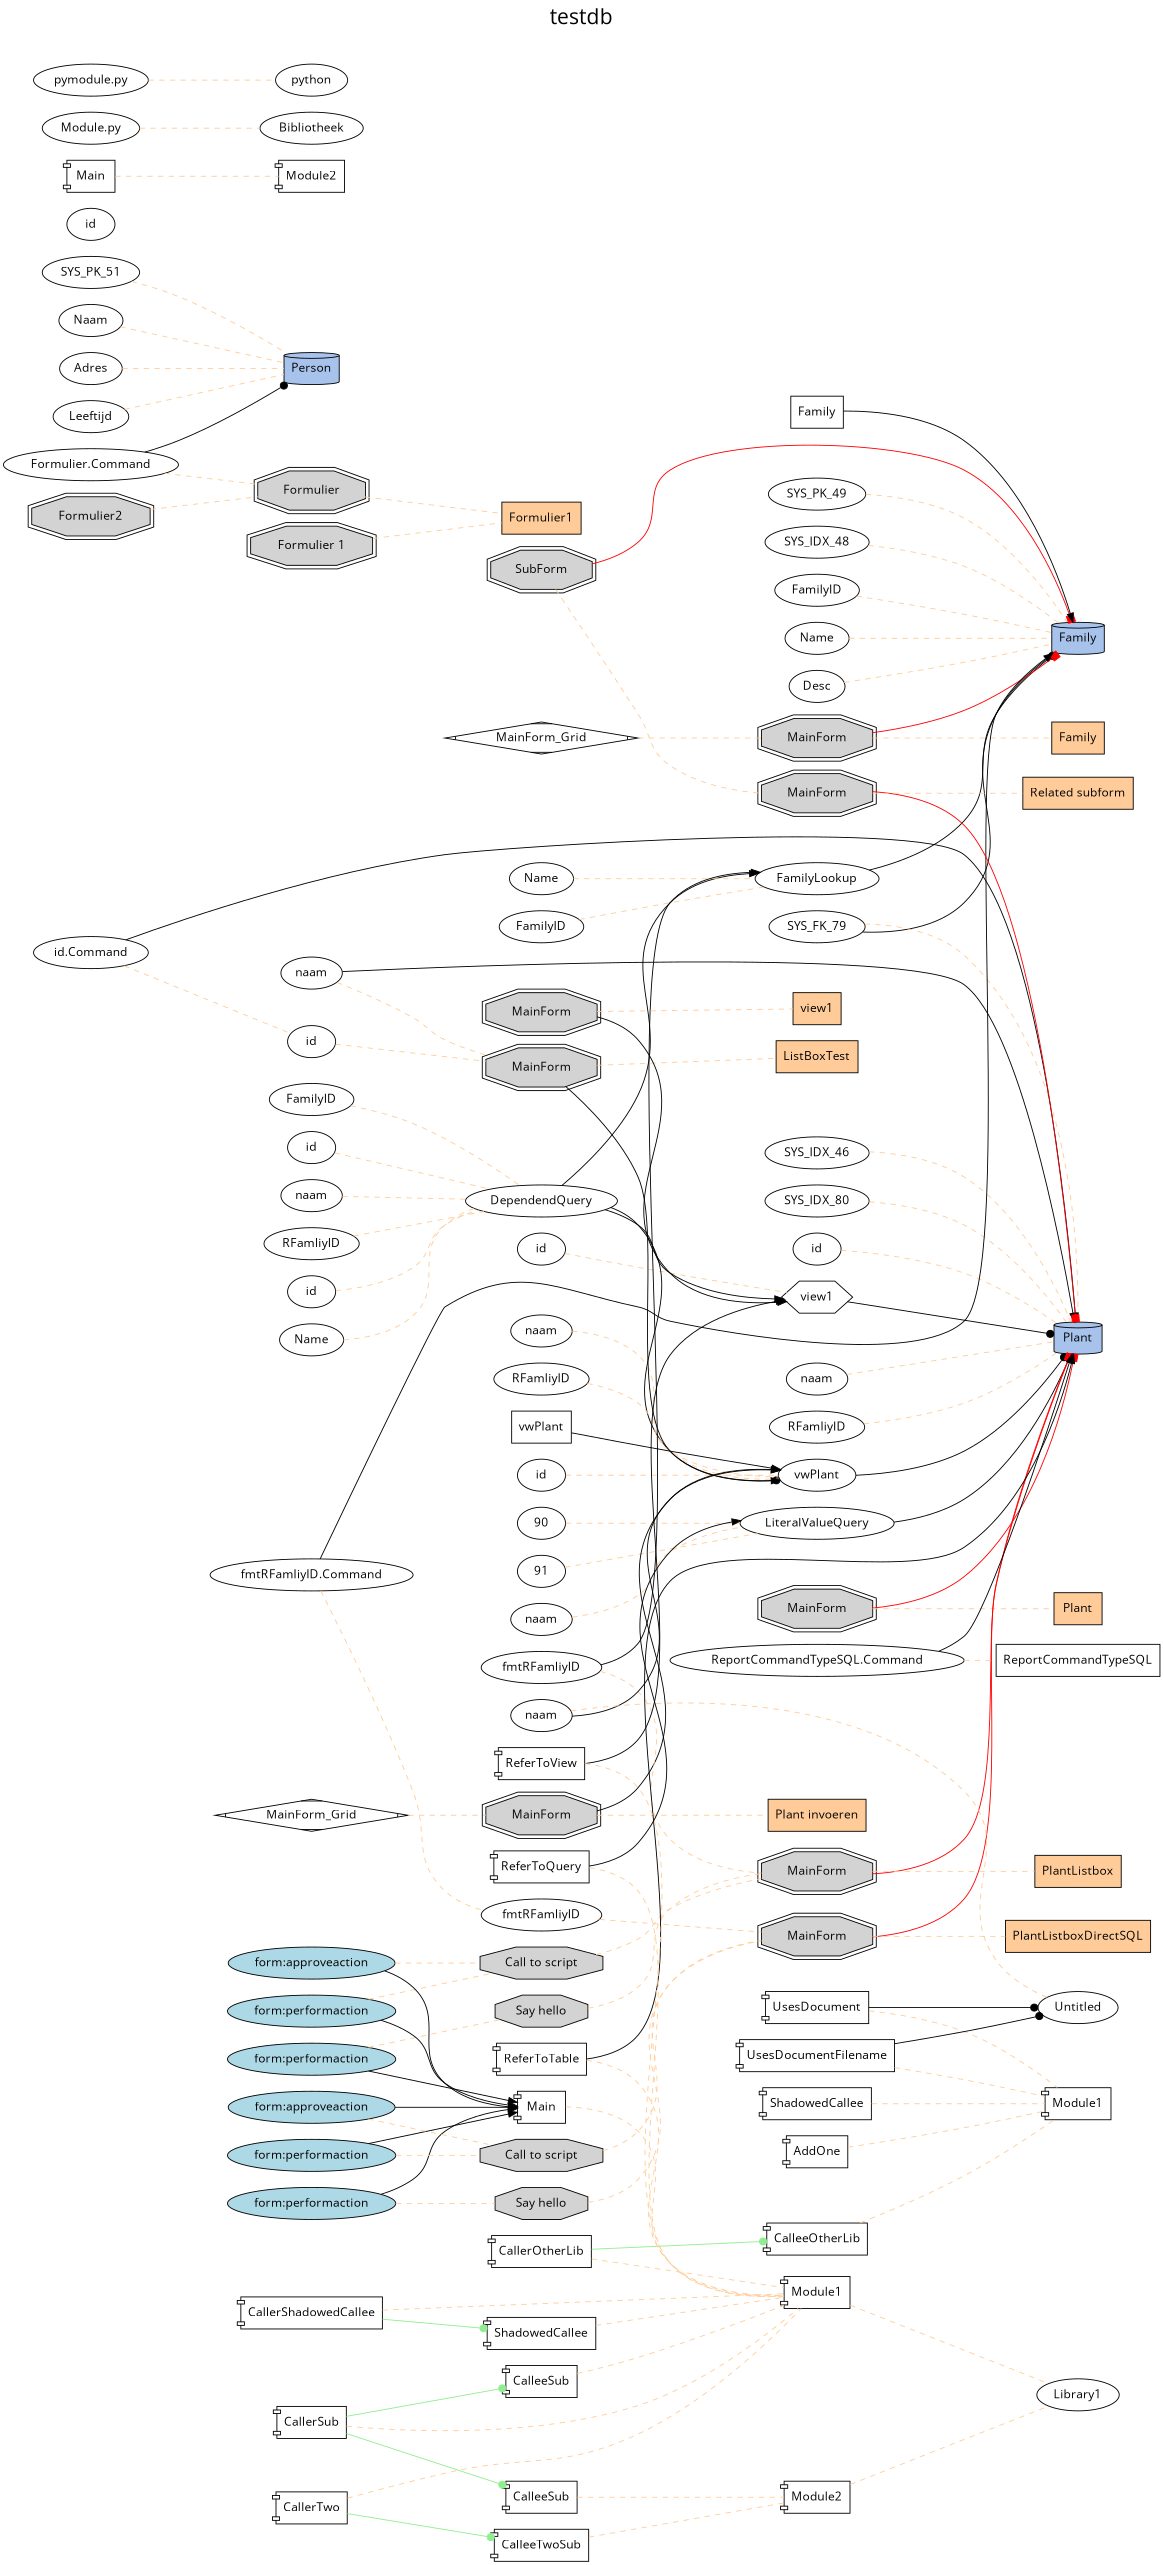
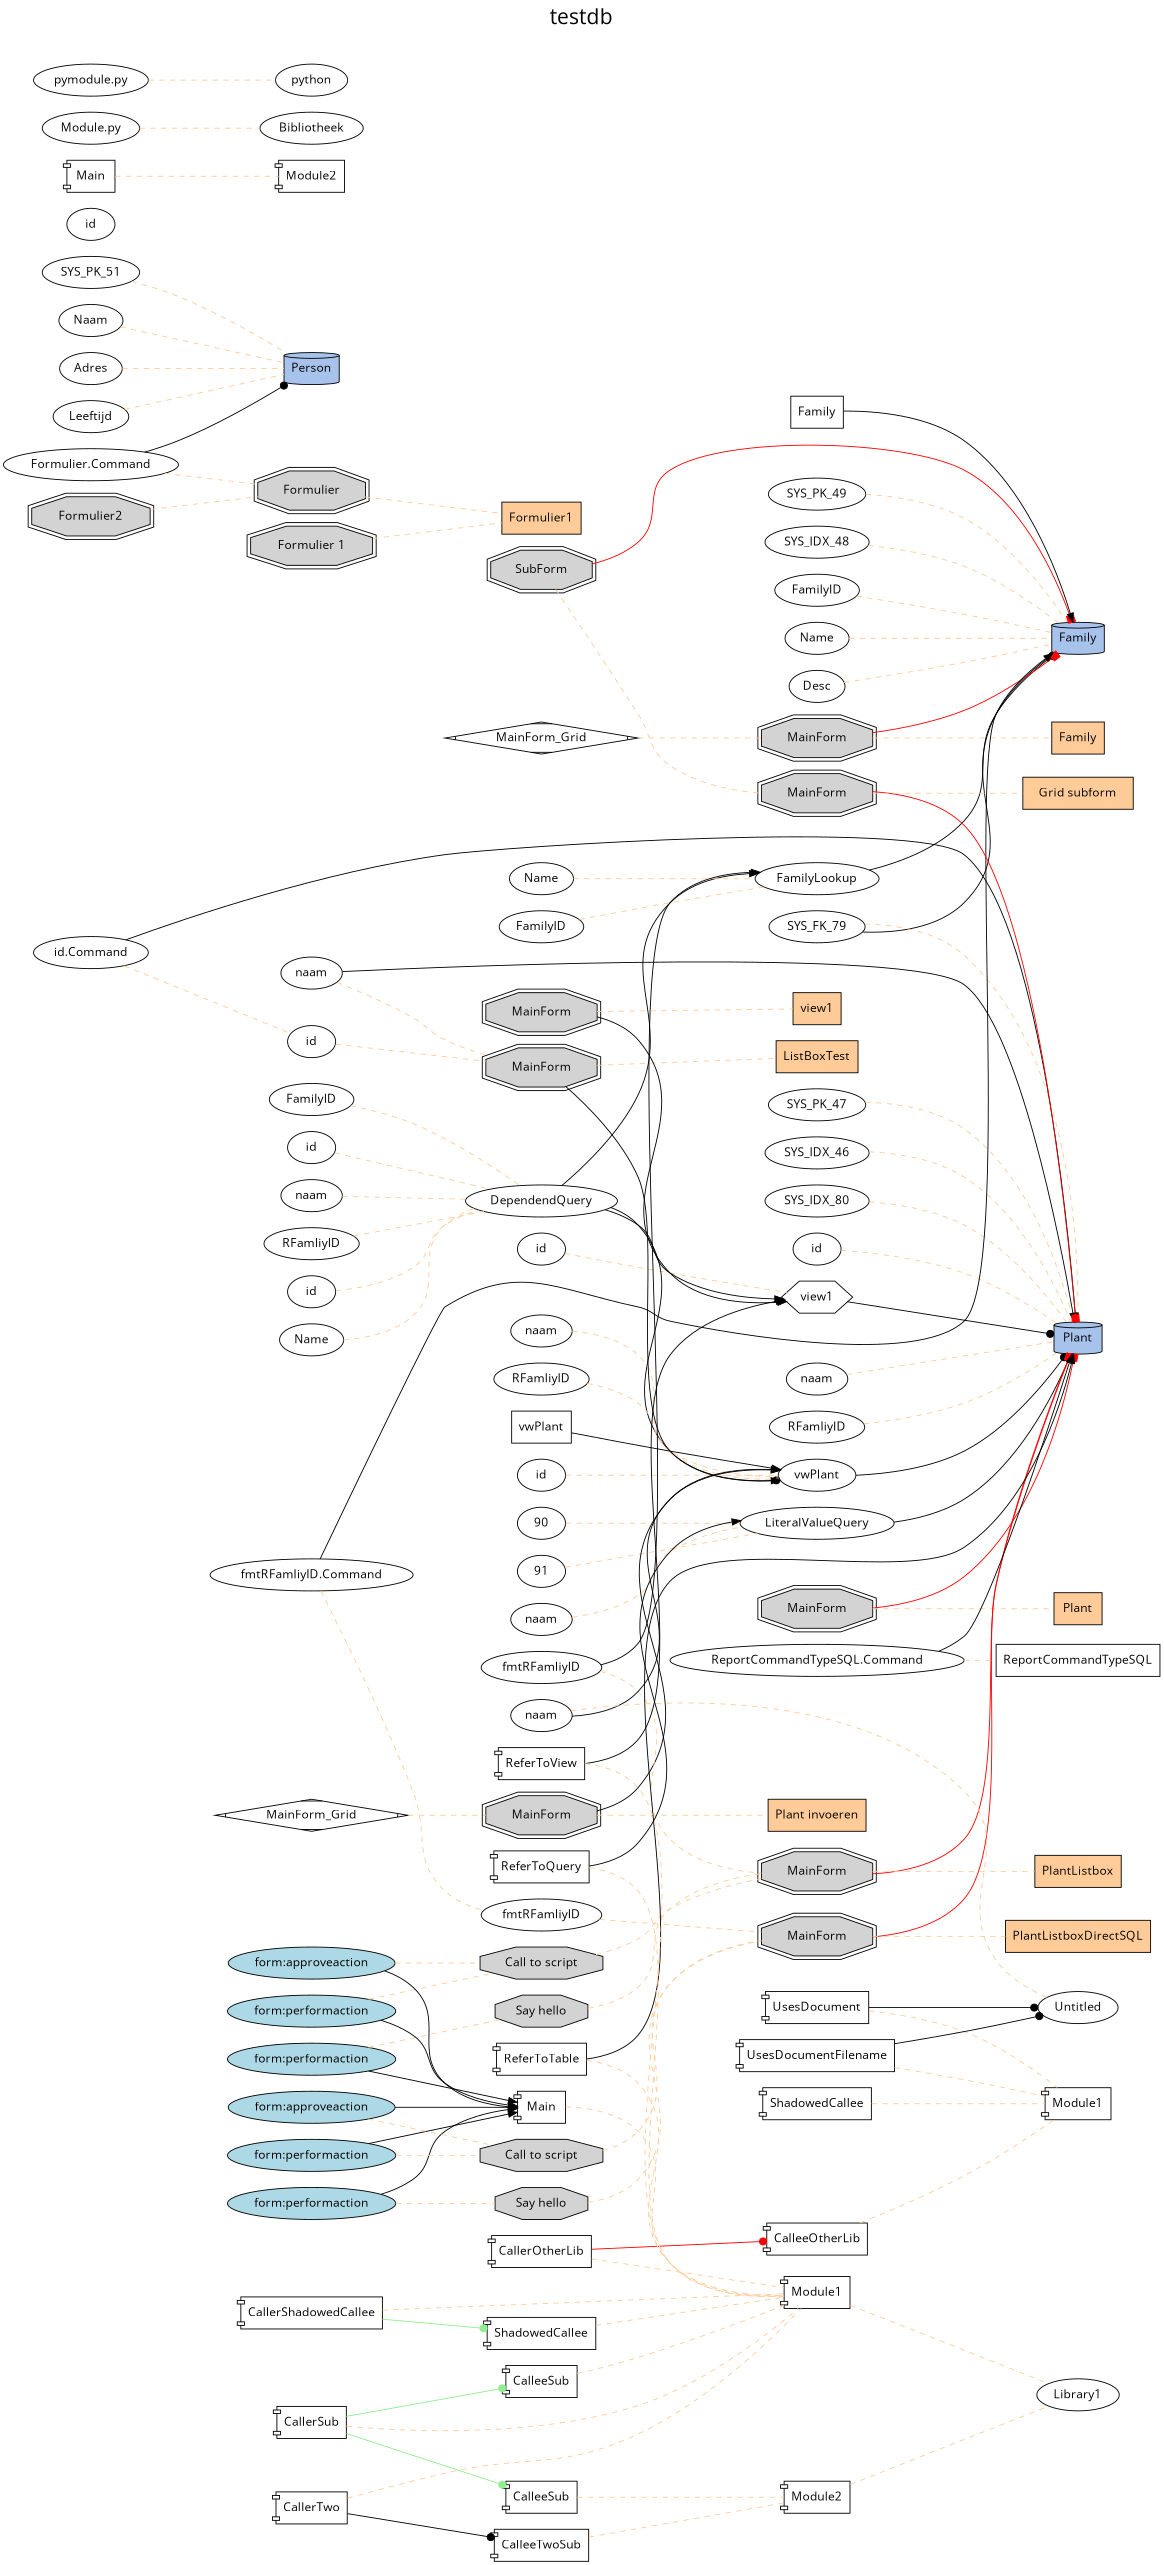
  digraph {
    fontname="Open Sans"
    fontsize=24
    label=testdb
    labelloc=top
    rankdir=LR
    node [fontname="Open Sans"]
    edge [arrowhead=none color="#ffcc99" fontname="Open Sans" style=dashed]
    n1 [fillcolor="#a7c3eb" label=Family shape=cylinder style=filled]
    n2 [label=SYS_PK_49]
    n3 [label=SYS_IDX_48]
    n4 [label=FamilyID]
    n5 [label=Name]
    n6 [label=Desc]
    n7 [fillcolor="#a7c3eb" label=Person shape=cylinder style=filled]
    n8 [label=SYS_PK_51]
    n9 [label=Naam]
    n10 [label=Adres]
    n11 [label=Leeftijd]
    n12 [fillcolor="#a7c3eb" label=Plant shape=cylinder style=filled]
+   n13 [label=SYS_PK_47]
    n14 [label=SYS_FK_79]
    n15 [label=SYS_IDX_46]
    n16 [label=SYS_IDX_80]
    n17 [label=id]
    n18 [label=naam]
    n19 [label=RFamliyID]
    n20 [label=view1 shape=hexagon]
    n21 [label=id]
    n22 [label=id]
    n23 [label=DependendQuery shape=ellipse]
    n24 [label=FamilyLookup shape=ellipse]
    n25 [label=vwPlant shape=ellipse]
    n26 [label=Name]
    n27 [label=FamilyID]
    n28 [label=id]
    n29 [label=naam]
    n30 [label=RFamliyID]
    n31 [label=id]
    n32 [label=Name]
    n33 [label=FamilyID]
    n34 [label=LiteralValueQuery shape=ellipse]
    90
    91
    n37 [label=naam]
    n38 [label=id]
    n39 [label=naam]
    n40 [label=RFamliyID]
    n41 [fillcolor="#ffcc99" label=Family shape=rect style=filled]
    n42 [fillcolor="#d3d3d3" label=MainForm shape=doubleoctagon style=filled]
    n43 [label=MainForm_Grid shape=Mdiamond]
    n44 [fillcolor="#ffcc99" label=Formulier1 shape=rect style=filled]
    n45 [fillcolor="#d3d3d3" label=Formulier shape=doubleoctagon style=filled]
    n46 [fillcolor="#d3d3d3" label=Formulier2 shape=doubleoctagon style=filled]
    n47 [label="Formulier.Command" shape=ellipse]
    n48 [fillcolor="#d3d3d3" label="Formulier 1" shape=doubleoctagon style=filled]
    n49 [fillcolor="#ffcc99" label=ListBoxTest shape=rect style=filled]
    n50 [fillcolor="#d3d3d3" label=MainForm shape=doubleoctagon style=filled]
    n51 [label=id]
    n52 [label="id.Command" shape=ellipse]
    n53 [label=naam]
    n54 [fillcolor="#ffcc99" label=Plant shape=rect style=filled]
    n55 [fillcolor="#d3d3d3" label=MainForm shape=doubleoctagon style=filled]
    n56 [fillcolor="#ffcc99" label="Plant invoeren" shape=rect style=filled]
    n57 [fillcolor="#d3d3d3" label=MainForm shape=doubleoctagon style=filled]
    n58 [label=MainForm_Grid shape=Mdiamond]
    n59 [fillcolor="#ffcc99" label=PlantListbox shape=rect style=filled]
    n60 [fillcolor="#d3d3d3" label=MainForm shape=doubleoctagon style=filled]
    n61 [label=fmtRFamliyID]
    n62 [fillcolor="#d3d3d3" label="Say hello" shape=octagon style=filled]
    n63 [fillcolor=lightblue label="form:performaction" shape=ellipse style=filled]
    n64 [label=Main shape=component]
    n65 [label=Module1 shape=component]
    n66 [fillcolor="#d3d3d3" label="Call to script" shape=octagon style=filled]
    n67 [fillcolor=lightblue label="form:performaction" shape=ellipse style=filled]
    n68 [fillcolor=lightblue label="form:approveaction" shape=ellipse style=filled]
    n69 [fillcolor="#ffcc99" label=PlantListboxDirectSQL shape=rect style=filled]
    n70 [fillcolor="#d3d3d3" label=MainForm shape=doubleoctagon style=filled]
    n71 [label=fmtRFamliyID]
    n72 [label="fmtRFamliyID.Command" shape=ellipse]
    n73 [fillcolor="#d3d3d3" label="Say hello" shape=octagon style=filled]
    n74 [fillcolor=lightblue label="form:performaction" shape=ellipse style=filled]
    n75 [fillcolor="#d3d3d3" label="Call to script" shape=octagon style=filled]
    n76 [fillcolor=lightblue label="form:performaction" shape=ellipse style=filled]
    n77 [fillcolor=lightblue label="form:approveaction" shape=ellipse style=filled]
-   n78 [fillcolor="#ffcc99" label="Related subform" shape=rect style=filled]
+   n78 [fillcolor="#ffcc99" label="Grid subform" shape=rect style=filled]
    n79 [fillcolor="#d3d3d3" label=MainForm shape=doubleoctagon style=filled]
    n80 [fillcolor="#d3d3d3" label=SubForm shape=doubleoctagon style=filled]
    n81 [fillcolor="#ffcc99" label=view1 shape=rect style=filled]
    n82 [fillcolor="#d3d3d3" label=MainForm shape=doubleoctagon style=filled]
    n83 [label=Family shape=rectangle]
    n84 [label=ReportCommandTypeSQL shape=rectangle]
    n85 [label="ReportCommandTypeSQL.Command" shape=ellipse]
    n86 [label=vwPlant shape=rectangle]
    n87 [label=Module1 shape=component]
    n88 [label=UsesDocument shape=component]
    n89 [label=Untitled]
    n90 [label=UsesDocumentFilename shape=component]
    n91 [label=CalleeOtherLib shape=component]
    n92 [label=ShadowedCallee shape=component]
-   n93 [label=AddOne shape=component]
    n94 [label=Module2 shape=component]
    n95 [label=Main shape=component]
    n96 [label=Library1]
    n97 [label=CallerSub shape=component]
    n98 [label=CalleeSub shape=component]
    n99 [label=CalleeSub shape=component]
    n100 [label=Module2 shape=component]
    n101 [label=CallerTwo shape=component]
    n102 [label=CalleeTwoSub shape=component]
    n103 [label=CallerOtherLib shape=component]
    n104 [label=CallerShadowedCallee shape=component]
    n105 [label=ShadowedCallee shape=component]
    n106 [label=ReferToTable shape=component]
    n107 [label=ReferToView shape=component]
    n108 [label=ReferToQuery shape=component]
    n109 [label=Bibliotheek]
    n110 [label="Module.py"]
    n111 [label=python]
    n112 [label="pymodule.py"]
    n113 [label=naam]
    n2 -> n1
    n3 -> n1
    n4 -> n1
    n5 -> n1
    n6 -> n1
    n8 -> n7
    n9 -> n7
    n10 -> n7
    n11 -> n7
+   n13 -> n12
    n14 -> n1 [arrowhead="" color="" style=""]
    n14 -> n12
    n15 -> n12
    n16 -> n12
    n17 -> n12
    n18 -> n12
    n19 -> n12
    n20 -> n12 [arrowhead=dot color="" style=""]
    n22 -> n20
    n23 -> n20 [arrowhead="" color="" style=""]
    n23 -> n24 [arrowhead=normal color="" style=""]
    n23 -> n25 [arrowhead=dot color="" style=""]
    n24 -> n1 [arrowhead=dot color="" style=""]
    n25 -> n12 [arrowhead=dot color="" style=""]
    n26 -> n23
    n27 -> n23
    n28 -> n23
    n29 -> n23
    n30 -> n23
    n31 -> n23
    n32 -> n24
    n33 -> n24
    n34 -> n12 [arrowhead=dot color="" style=""]
    90 -> n34
    91 -> n34
    n37 -> n34
    n38 -> n25
    n39 -> n25
    n40 -> n25
    n42 -> n1 [arrowhead=box color=red style=""]
    n42 -> n41
    n43 -> n42
    n45 -> n44
    n46 -> n45
    n47 -> n7 [arrowhead=dot color="" style=""]
    n47 -> n45
    n48 -> n44
    n50 -> n25 [arrowhead="" color="" style=""]
    n50 -> n49
    n51 -> n50
    n52 -> n12 [arrowhead="" color="" style=""]
    n52 -> n51
    n53 -> n12 [arrowhead="" color="" style=""]
    n53 -> n50
    n55 -> n12 [arrowhead=box color=red style=""]
    n55 -> n54
    n57 -> n25 [arrowhead="" color="" style=""]
    n57 -> n56
    n58 -> n57
    n60 -> n12 [arrowhead=box color=red style=""]
    n60 -> n59
    n61 -> n24 [arrowhead="" color="" style=""]
    n61 -> n60
    n62 -> n60
    n63 -> n62
    n63 -> n64 [arrowhead="" color="" style=""]
    n64 -> n65
    n65 -> n96
    n66 -> n60
    n67 -> n64 [arrowhead="" color="" style=""]
    n67 -> n66
    n68 -> n64 [arrowhead="" color="" style=""]
    n68 -> n66
    n70 -> n12 [arrowhead=box color=red style=""]
    n70 -> n69
    n71 -> n70
    n72 -> n1 [arrowhead="" color="" style=""]
    n72 -> n71
    n73 -> n70
    n74 -> n64 [arrowhead="" color="" style=""]
    n74 -> n73
    n75 -> n70
    n76 -> n64 [arrowhead="" color="" style=""]
    n76 -> n75
    n77 -> n64 [arrowhead="" color="" style=""]
    n77 -> n75
    n79 -> n12 [arrowhead=box color=red style=""]
    n79 -> n78
    n80 -> n1 [arrowhead=box color=red style=""]
    n80 -> n79
    n82 -> n20 [arrowhead="" color="" style=""]
    n82 -> n81
    n83 -> n1 [arrowhead="" color="" style=""]
    n85 -> n12 [arrowhead="" color="" style=""]
    n85 -> n84
    n86 -> n25 [arrowhead="" color="" style=""]
    n88 -> n87
    n88 -> n89 [arrowhead=dot color="" style=""]
    n90 -> n87
    n90 -> n89 [arrowhead=dot color="" style=""]
    n91 -> n87
    n92 -> n87
-   n93 -> n87
    n95 -> n94
    n97 -> n65
    n97 -> n98 [arrowhead=dot color="#90EE90" style=""]
    n97 -> n99 [arrowhead=dot color="#90EE90" style=""]
    n98 -> n65
    n99 -> n100
    n100 -> n96
    n101 -> n65
-   n101 -> n102 [arrowhead=dot color="#90EE90" style=""]
+   n101 -> n102 [arrowhead=dot color=black style=""]
    n102 -> n100
    n103 -> n65
-   n103 -> n91 [arrowhead=dot color="#90EE90" style=""]
+   n103 -> n91 [arrowhead=dot color=red style=""]
    n104 -> n65
    n104 -> n105 [arrowhead=dot color="#90EE90" style=""]
    n105 -> n65
    n106 -> n12 [arrowhead="" color="" style=""]
    n106 -> n65
    n107 -> n20 [arrowhead="" color="" style=""]
    n107 -> n65
    n108 -> n34 [arrowhead="" color="" style=""]
    n108 -> n65
    n110 -> n109
    n112 -> n111
    n113 -> n25 [arrowhead="" color="" style=""]
    n113 -> n89
  }
